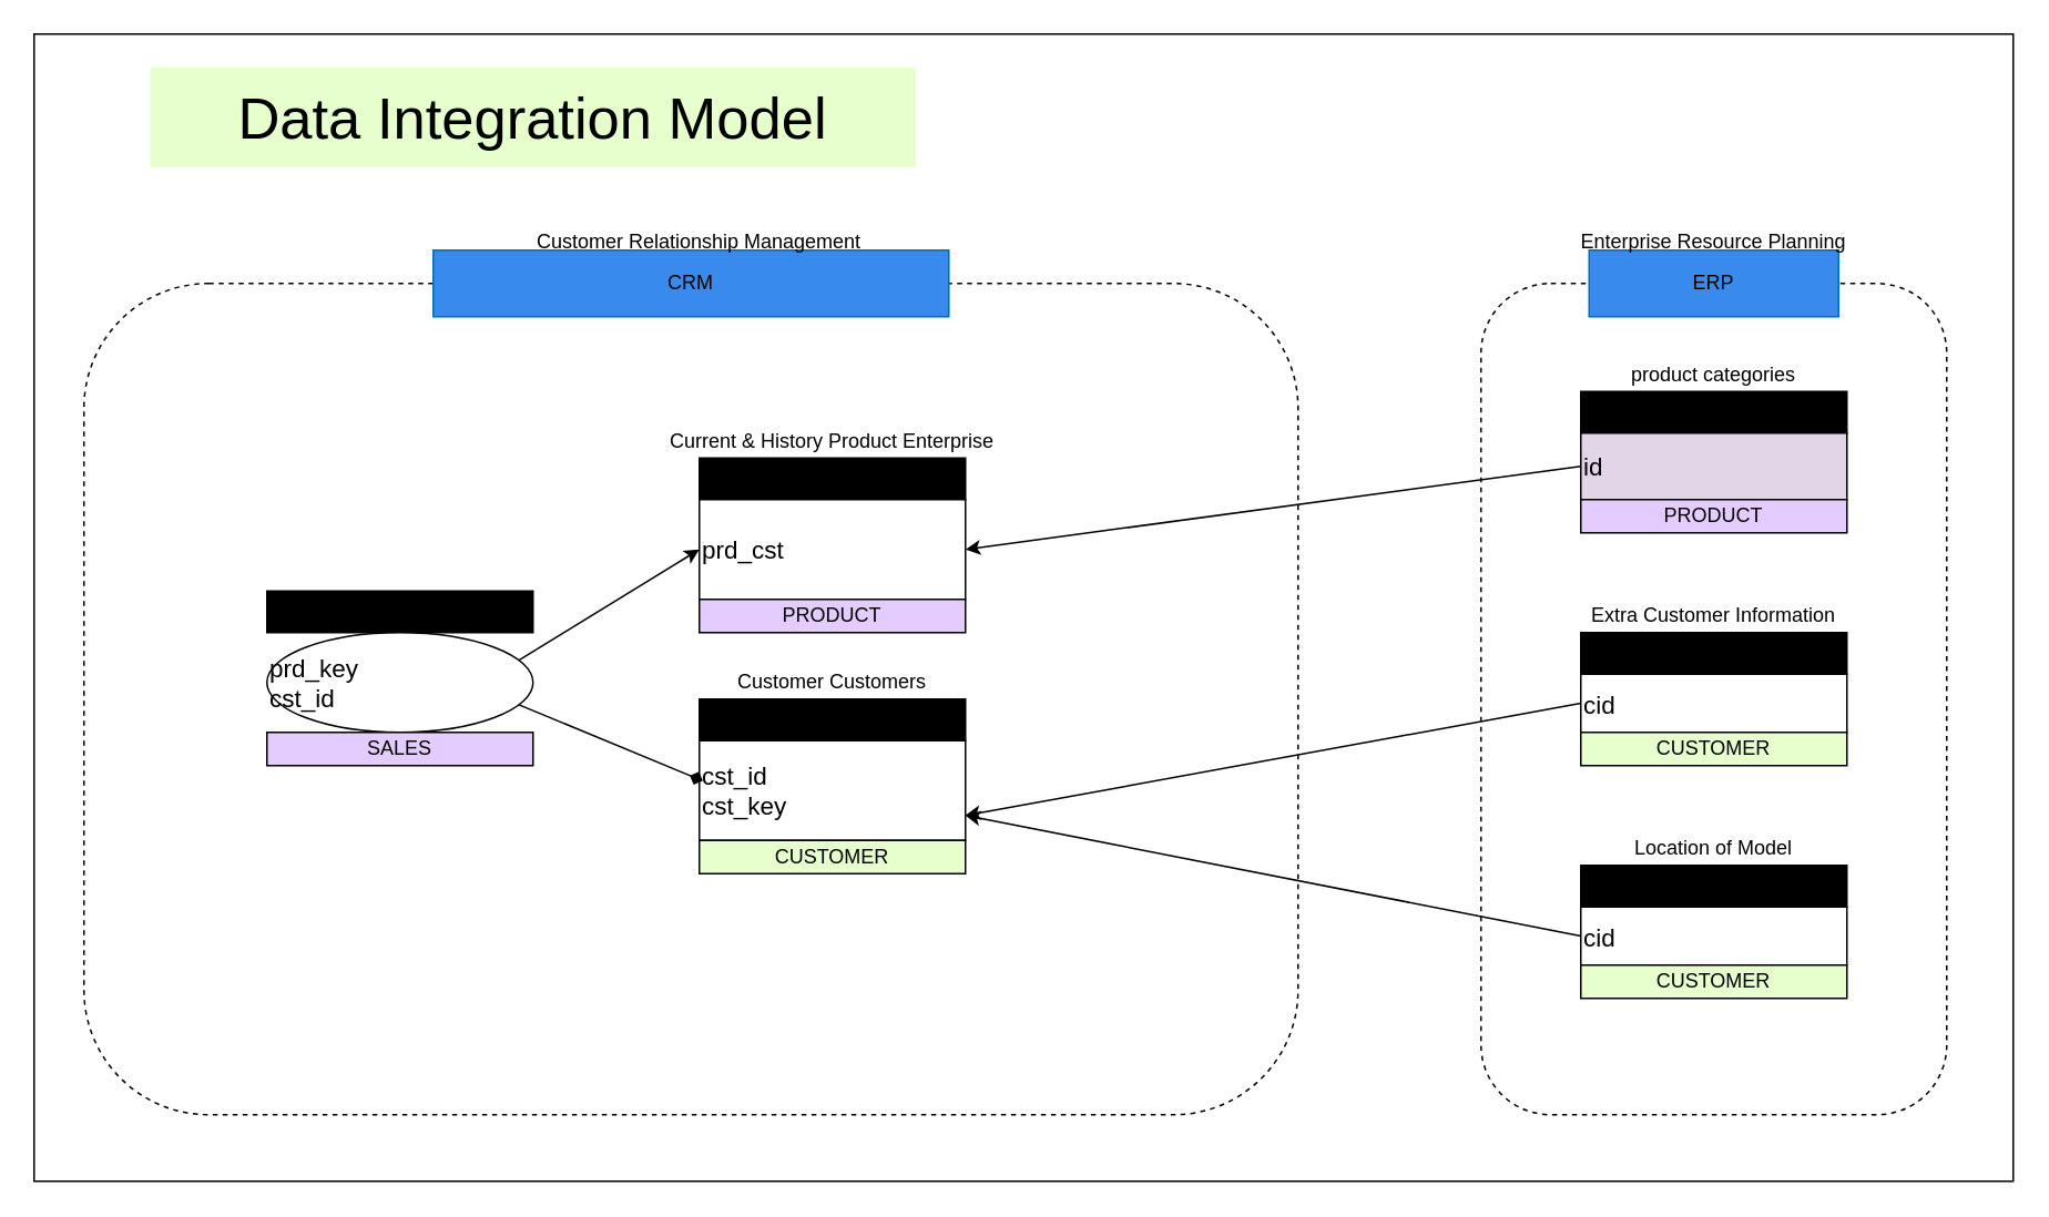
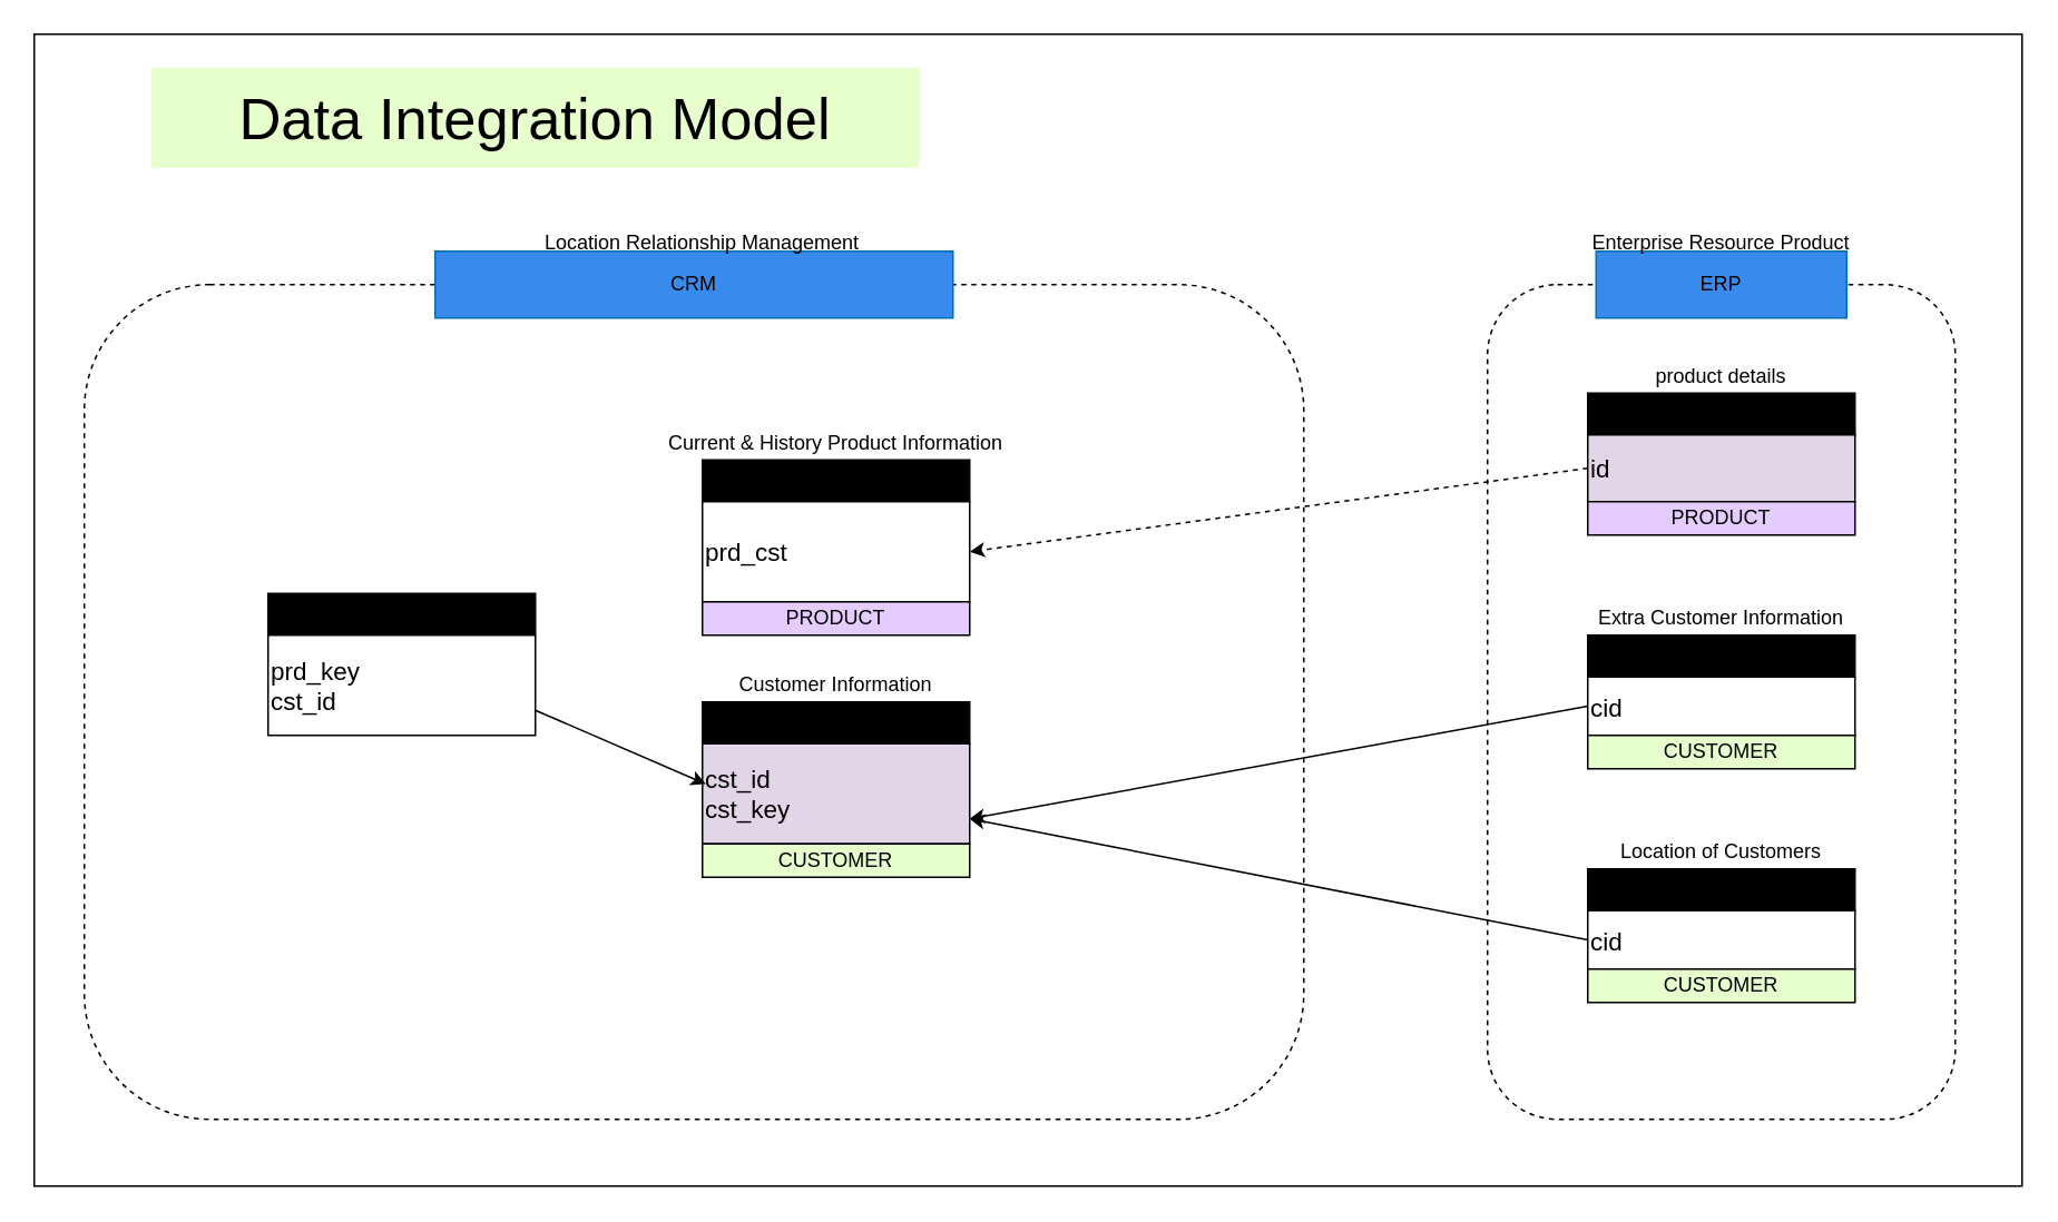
  <mxCell id="0" />
  <mxCell id="1" parent="0" />
  <mxCell id="2" value="" style="rounded=0;whiteSpace=wrap;html=1;" vertex="1" parent="1"><mxGeometry x="20" y="20" width="1190" height="690" as="geometry" /></mxCell>
  <mxCell id="3" value="" style="rounded=1;whiteSpace=wrap;html=1;dashed=1;" vertex="1" parent="1"><mxGeometry x="50" y="170" width="730" height="500" as="geometry" /></mxCell>
  <mxCell id="4" value="" style="rounded=1;whiteSpace=wrap;html=1;dashed=1;" vertex="1" parent="1"><mxGeometry x="890" y="170" width="280" height="500" as="geometry" /></mxCell>
  <mxCell id="5" value="CRM" style="rounded=0;whiteSpace=wrap;html=1;fillColor=light-dark(#398AED,#9BD0FF);strokeColor=#006EAF;fontColor=#000000;" vertex="1" parent="1"><mxGeometry x="260" y="150" width="310" height="40" as="geometry" /></mxCell>
  <mxCell id="6" value="&lt;font style=&quot;color: rgb(0, 0, 0);&quot;&gt;ERP&lt;/font&gt;" style="rounded=0;whiteSpace=wrap;html=1;fillColor=light-dark(#398AED, #f5eea8);strokeColor=#006EAF;fontColor=#ffffff;" vertex="1" parent="1"><mxGeometry x="955" y="150" width="150" height="40" as="geometry" /></mxCell>
- <mxCell id="7" value="Customer Relationship Management" style="text;html=1;align=center;verticalAlign=middle;whiteSpace=wrap;rounded=0;" vertex="1" parent="1"><mxGeometry x="310" y="130" width="220" height="30" as="geometry" /></mxCell>
- <mxCell id="8" value="Enterprise Resource Planning" style="text;html=1;align=center;verticalAlign=middle;whiteSpace=wrap;rounded=0;" vertex="1" parent="1"><mxGeometry x="920" y="130" width="220" height="30" as="geometry" /></mxCell>
+ <mxCell id="7" value="Location Relationship Management" style="text;html=1;align=center;verticalAlign=middle;whiteSpace=wrap;rounded=0;" vertex="1" parent="1"><mxGeometry x="310" y="130" width="220" height="30" as="geometry" /></mxCell>
+ <mxCell id="8" value="Enterprise Resource Product" style="text;html=1;align=center;verticalAlign=middle;whiteSpace=wrap;rounded=0;" vertex="1" parent="1"><mxGeometry x="920" y="130" width="220" height="30" as="geometry" /></mxCell>
  <mxCell id="9" value="crm_sales_details" style="rounded=0;whiteSpace=wrap;html=1;fillColor=light-dark(#000000,#9BD0FF);fontColor=#000000;" vertex="1" parent="1"><mxGeometry x="160" y="355" width="160" height="25" as="geometry" /></mxCell>
- <mxCell id="10" value="prd_key&lt;div&gt;cst_id&lt;/div&gt;" style="ellipse;whiteSpace=wrap;html=1;align=left;fontSize=15;" vertex="1" parent="1"><mxGeometry x="160" y="380" width="160" height="60" as="geometry" /></mxCell>
- <mxCell id="11" value="SALES" style="rounded=0;whiteSpace=wrap;html=1;fillColor=#E5CCFF;fontColor=#000000;" vertex="1" parent="1"><mxGeometry x="160" y="440" width="160" height="20" as="geometry" /></mxCell>
+ <mxCell id="10" value="prd_key&lt;div&gt;cst_id&lt;/div&gt;" style="rounded=0;whiteSpace=wrap;html=1;align=left;fontSize=15;" vertex="1" parent="1"><mxGeometry x="160" y="380" width="160" height="60" as="geometry" /></mxCell>
  <mxCell id="12" value="crm_sales_details" style="rounded=0;whiteSpace=wrap;html=1;fillColor=light-dark(#000000,#9BD0FF);fontColor=#000000;" vertex="1" parent="1"><mxGeometry x="420" y="275" width="160" height="25" as="geometry" /></mxCell>
  <mxCell id="13" value="prd_cst" style="rounded=0;whiteSpace=wrap;html=1;align=left;fontSize=15;" vertex="1" parent="1"><mxGeometry x="420" y="300" width="160" height="60" as="geometry" /></mxCell>
  <mxCell id="14" value="PRODUCT" style="rounded=0;whiteSpace=wrap;html=1;fillColor=#E5CCFF;fontColor=#000000;" vertex="1" parent="1"><mxGeometry x="420" y="360" width="160" height="20" as="geometry" /></mxCell>
  <mxCell id="15" value="crm_sales_details" style="rounded=0;whiteSpace=wrap;html=1;fillColor=light-dark(#000000,#9BD0FF);fontColor=#000000;" vertex="1" parent="1"><mxGeometry x="420" y="420" width="160" height="25" as="geometry" /></mxCell>
- <mxCell id="16" value="&lt;font&gt;cst_id&lt;/font&gt;&lt;div&gt;&lt;font&gt;cst_key&lt;/font&gt;&lt;/div&gt;" style="rounded=0;whiteSpace=wrap;html=1;align=left;fontSize=15;" vertex="1" parent="1"><mxGeometry x="420" y="445" width="160" height="60" as="geometry" /></mxCell>
+ <mxCell id="16" value="&lt;font&gt;cst_id&lt;/font&gt;&lt;div&gt;&lt;font&gt;cst_key&lt;/font&gt;&lt;/div&gt;" style="rounded=0;whiteSpace=wrap;html=1;align=left;fontSize=15;fillColor=#e1d5e7;" vertex="1" parent="1"><mxGeometry x="420" y="445" width="160" height="60" as="geometry" /></mxCell>
  <mxCell id="17" value="CUSTOMER" style="rounded=0;whiteSpace=wrap;html=1;fillColor=#E6FFCC;fontColor=#000000;" vertex="1" parent="1"><mxGeometry x="420" y="505" width="160" height="20" as="geometry" /></mxCell>
  <mxCell id="18" value="crm_sales_details" style="rounded=0;whiteSpace=wrap;html=1;fillColor=light-dark(#000000,#9BD0FF);fontColor=#000000;" vertex="1" parent="1"><mxGeometry x="950" y="235" width="160" height="25" as="geometry" /></mxCell>
  <mxCell id="19" value="id" style="rounded=0;whiteSpace=wrap;html=1;align=left;fontSize=15;fillColor=#e1d5e7;" vertex="1" parent="1"><mxGeometry x="950" y="260" width="160" height="40" as="geometry" /></mxCell>
  <mxCell id="20" value="PRODUCT" style="rounded=0;whiteSpace=wrap;html=1;fillColor=#E5CCFF;fontColor=#000000;" vertex="1" parent="1"><mxGeometry x="950" y="300" width="160" height="20" as="geometry" /></mxCell>
  <mxCell id="21" value="crm_sales_details" style="rounded=0;whiteSpace=wrap;html=1;fillColor=light-dark(#000000,#9BD0FF);fontColor=#000000;" vertex="1" parent="1"><mxGeometry x="950" y="380" width="160" height="25" as="geometry" /></mxCell>
  <mxCell id="22" value="cid" style="rounded=0;whiteSpace=wrap;html=1;align=left;fontSize=15;" vertex="1" parent="1"><mxGeometry x="950" y="405" width="160" height="35" as="geometry" /></mxCell>
  <mxCell id="23" value="CUSTOMER" style="rounded=0;whiteSpace=wrap;html=1;fillColor=#E6FFCC;fontColor=#000000;" vertex="1" parent="1"><mxGeometry x="950" y="440" width="160" height="20" as="geometry" /></mxCell>
  <mxCell id="24" value="crm_sales_details" style="rounded=0;whiteSpace=wrap;html=1;fillColor=light-dark(#000000,#9BD0FF);fontColor=#000000;" vertex="1" parent="1"><mxGeometry x="950" y="520" width="160" height="25" as="geometry" /></mxCell>
  <mxCell id="25" value="cid" style="rounded=0;whiteSpace=wrap;html=1;align=left;fontSize=15;" vertex="1" parent="1"><mxGeometry x="950" y="545" width="160" height="35" as="geometry" /></mxCell>
  <mxCell id="26" value="CUSTOMER" style="rounded=0;whiteSpace=wrap;html=1;fillColor=#E6FFCC;fontColor=#000000;" vertex="1" parent="1"><mxGeometry x="950" y="580" width="160" height="20" as="geometry" /></mxCell>
  <mxCell id="27" value="" style="endArrow=classic;html=1;rounded=0;exitX=0;exitY=0.5;exitDx=0;exitDy=0;entryX=0.726;entryY=0.64;entryDx=0;entryDy=0;entryPerimeter=0;" edge="1" parent="1" source="25" target="3"><mxGeometry width="50" height="50" relative="1" as="geometry"><mxPoint x="590" y="410" as="sourcePoint" /><mxPoint x="640" y="360" as="targetPoint" /></mxGeometry></mxCell>
  <mxCell id="28" value="" style="endArrow=classic;html=1;rounded=0;exitX=0;exitY=0.5;exitDx=0;exitDy=0;entryX=1;entryY=0.75;entryDx=0;entryDy=0;" edge="1" parent="1" source="22" target="16"><mxGeometry width="50" height="50" relative="1" as="geometry"><mxPoint x="950" y="525" as="sourcePoint" /><mxPoint x="580" y="452" as="targetPoint" /></mxGeometry></mxCell>
- <mxCell id="29" value="" style="endArrow=classic;html=1;rounded=0;exitX=0;exitY=0.5;exitDx=0;exitDy=0;entryX=1;entryY=0.5;entryDx=0;entryDy=0;" edge="1" parent="1" source="19" target="13"><mxGeometry width="50" height="50" relative="1" as="geometry"><mxPoint x="950" y="270" as="sourcePoint" /><mxPoint x="580" y="337" as="targetPoint" /></mxGeometry></mxCell>
- <mxCell id="30" value="" style="endArrow=classic;html=1;rounded=0;exitX=1;exitY=0.25;exitDx=0;exitDy=0;entryX=0;entryY=0.5;entryDx=0;entryDy=0;" edge="1" parent="1" source="10" target="13"><mxGeometry width="50" height="50" relative="1" as="geometry"><mxPoint x="590" y="410" as="sourcePoint" /><mxPoint x="640" y="360" as="targetPoint" /></mxGeometry></mxCell>
- <mxCell id="31" value="" style="endArrow=diamond;html=1;rounded=0;exitX=1;exitY=0.75;exitDx=0;exitDy=0;entryX=0.013;entryY=0.403;entryDx=0;entryDy=0;entryPerimeter=0;" edge="1" parent="1" source="10" target="16"><mxGeometry width="50" height="50" relative="1" as="geometry"><mxPoint x="590" y="410" as="sourcePoint" /><mxPoint x="640" y="360" as="targetPoint" /></mxGeometry></mxCell>
- <mxCell id="32" value="Customer Customers" style="text;html=1;align=center;verticalAlign=middle;whiteSpace=wrap;rounded=0;" vertex="1" parent="1"><mxGeometry x="420" y="395" width="160" height="30" as="geometry" /></mxCell>
- <mxCell id="33" value="Current &amp;amp; History Product Enterprise" style="text;html=1;align=center;verticalAlign=middle;whiteSpace=wrap;rounded=0;" vertex="1" parent="1"><mxGeometry x="395" y="250" width="210" height="30" as="geometry" /></mxCell>
- <mxCell id="34" value="product categories" style="text;html=1;align=center;verticalAlign=middle;whiteSpace=wrap;rounded=0;" vertex="1" parent="1"><mxGeometry x="950" y="210" width="160" height="30" as="geometry" /></mxCell>
+ <mxCell id="29" value="" style="endArrow=classic;html=1;rounded=0;exitX=0;exitY=0.5;exitDx=0;exitDy=0;entryX=1;entryY=0.5;entryDx=0;entryDy=0;dashed=1;" edge="1" parent="1" source="19" target="13"><mxGeometry width="50" height="50" relative="1" as="geometry"><mxPoint x="950" y="270" as="sourcePoint" /><mxPoint x="580" y="337" as="targetPoint" /></mxGeometry></mxCell>
+ <mxCell id="31" value="" style="endArrow=classic;html=1;rounded=0;exitX=1;exitY=0.75;exitDx=0;exitDy=0;entryX=0.013;entryY=0.403;entryDx=0;entryDy=0;entryPerimeter=0;" edge="1" parent="1" source="10" target="16"><mxGeometry width="50" height="50" relative="1" as="geometry"><mxPoint x="590" y="410" as="sourcePoint" /><mxPoint x="640" y="360" as="targetPoint" /></mxGeometry></mxCell>
+ <mxCell id="32" value="Customer Information" style="text;html=1;align=center;verticalAlign=middle;whiteSpace=wrap;rounded=0;" vertex="1" parent="1"><mxGeometry x="420" y="395" width="160" height="30" as="geometry" /></mxCell>
+ <mxCell id="33" value="Current &amp;amp; History Product Information" style="text;html=1;align=center;verticalAlign=middle;whiteSpace=wrap;rounded=0;" vertex="1" parent="1"><mxGeometry x="395" y="250" width="210" height="30" as="geometry" /></mxCell>
+ <mxCell id="34" value="product details" style="text;html=1;align=center;verticalAlign=middle;whiteSpace=wrap;rounded=0;" vertex="1" parent="1"><mxGeometry x="950" y="210" width="160" height="30" as="geometry" /></mxCell>
  <mxCell id="35" value="Extra Customer Information&lt;span style=&quot;color: rgba(0, 0, 0, 0); font-family: monospace; font-size: 0px; text-align: start; text-wrap-mode: nowrap;&quot;&gt;%3CmxGraphModel%3E%3Croot%3E%3CmxCell%20id%3D%220%22%2F%3E%3CmxCell%20id%3D%221%22%20parent%3D%220%22%2F%3E%3CmxCell%20id%3D%222%22%20value%3D%22product%20categories%22%20style%3D%22text%3Bhtml%3D1%3Balign%3Dcenter%3BverticalAlign%3Dmiddle%3BwhiteSpace%3Dwrap%3Brounded%3D0%3B%22%20vertex%3D%221%22%20parent%3D%221%22%3E%3CmxGeometry%20x%3D%221020%22%20y%3D%22380%22%20width%3D%22160%22%20height%3D%2230%22%20as%3D%22geometry%22%2F%3E%3C%2FmxCell%3E%3C%2Froot%3E%3C%2FmxGraphModel%3E&lt;/span&gt;" style="text;html=1;align=center;verticalAlign=middle;whiteSpace=wrap;rounded=0;" vertex="1" parent="1"><mxGeometry x="950" y="355" width="160" height="30" as="geometry" /></mxCell>
- <mxCell id="36" value="Location of Model" style="text;html=1;align=center;verticalAlign=middle;whiteSpace=wrap;rounded=0;" vertex="1" parent="1"><mxGeometry x="950" y="495" width="160" height="30" as="geometry" /></mxCell>
+ <mxCell id="36" value="Location of Customers" style="text;html=1;align=center;verticalAlign=middle;whiteSpace=wrap;rounded=0;" vertex="1" parent="1"><mxGeometry x="950" y="495" width="160" height="30" as="geometry" /></mxCell>
  <mxCell id="37" value="&lt;font style=&quot;font-size: 35px;&quot;&gt;Data Integration Model&lt;/font&gt;" style="rounded=0;whiteSpace=wrap;html=1;strokeColor=none;fillColor=#e6ffcc;" vertex="1" parent="1"><mxGeometry x="90" y="40" width="460" height="60" as="geometry" /></mxCell>
